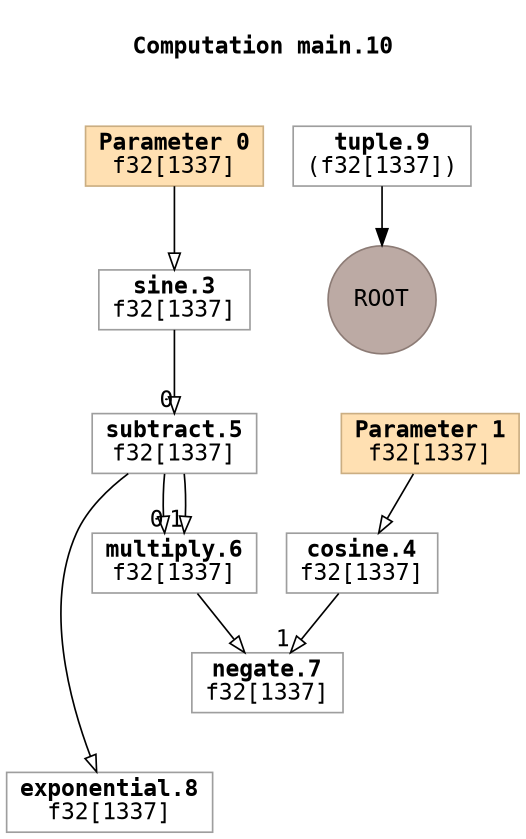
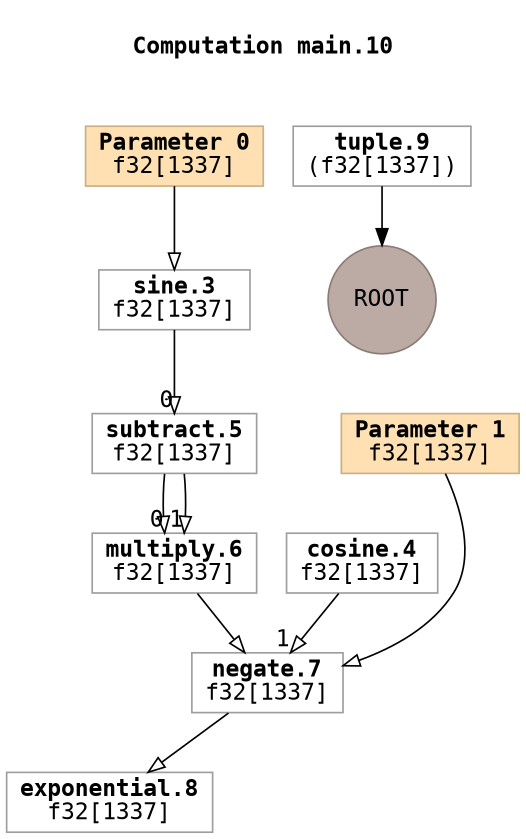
  digraph {
    compound=true
    fontname="DejaVu Sans Mono"
    label=<<b><br/>Computation main.10</b>>
    labelloc=t
    rankdir=TB
    node [color="#9e9e9e" fillcolor=white fontcolor=black fontname="DejaVu Sans Mono" shape=rect style=filled]
    edge [arrowhead=empty fontname="DejaVu Sans Mono"]
    n1 [color="#cbae82" fillcolor="#ffe0b2" label=<<b>Parameter 0</b><br/>f32[1337]>]
    n2 [label=<<b>sine.3</b><br/>f32[1337]>]
    n3 [label=<<b>subtract.5</b><br/>f32[1337]>]
    n4 [color="#cbae82" fillcolor="#ffe0b2" label=<<b>Parameter 1</b><br/>f32[1337]>]
    n5 [label=<<b>cosine.4</b><br/>f32[1337]>]
    n6 [label=<<b>negate.7</b><br/>f32[1337]>]
    n7 [label=<<b>multiply.6</b><br/>f32[1337]>]
    n8 [label=<<b>exponential.8</b><br/>f32[1337]>]
    n9 [label=<<b>tuple.9</b><br/>(f32[1337])>]
    n10 [color="#8c7b75" fillcolor="#bcaaa4" label=<ROOT> shape=circle]
    n1 -> n2
    n2 -> n3 [headlabel=0 labeldistance=2]
    n3 -> n7 [headlabel=0 labeldistance=2]
    n3 -> n7 [headlabel=1 labeldistance=2]
-   n4 -> n5
+   n4 -> n6
    n5 -> n6 [headlabel=1 labeldistance=2]
-   n3 -> n8
+   n6 -> n8
    n7 -> n6
    n9 -> n10 [arrowhead=""]
  }
